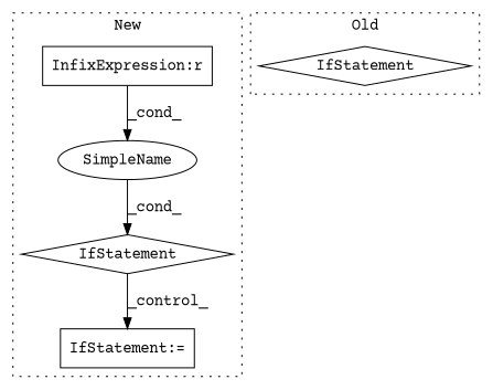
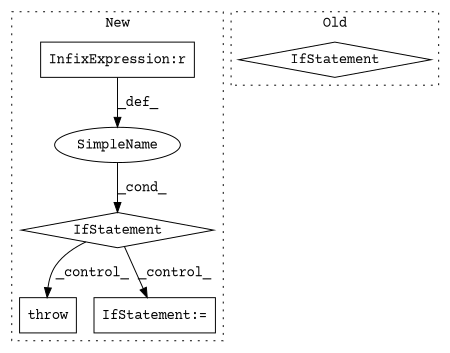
  digraph {
    fontname="Courier Prime"
    node [a=25 fontname="Courier Prime" l="4,2" shape=box]
    edge [fontname="Courier Prime"]
+   n1 [a=53 l=6 label=throw s=17689]
    n2 [label=IfStatement s="17461,17500" shape=diamond]
    n3 [a=42 label=SimpleName shape=ellipse l=""]
    n4 [a=27 l=4 label="InfixExpression:r" s=17474]
    n5 [a=7 l=14 label="IfStatement:=" s=17517]
    n6 [label=IfStatement s="14977,14995" shape=diamond]
    subgraph cluster_1 {
      label=New
      style=dotted
+     n1
      n2
      n3
      n4
      n5
    }
    subgraph cluster_2 {
      label=Old
      style=dotted
      n6
    }
+   n2 -> n1 [label=_control_]
    n2 -> n5 [label=_control_]
    n3 -> n2 [label=_cond_]
-   n4 -> n3 [label=_cond_]
+   n4 -> n3 [label=_def_]
  }
